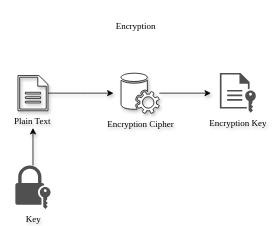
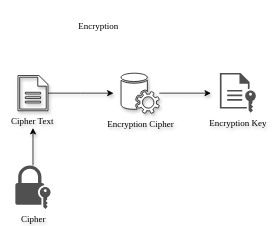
  <mxCell id="0" />
  <mxCell id="1" parent="0" />
  <mxCell id="2" style="edgeStyle=orthogonalEdgeStyle;rounded=0;orthogonalLoop=1;jettySize=auto;html=1;shadow=1;backgroundOutline=0;labelBackgroundColor=none;textShadow=1;" edge="1" parent="1"><mxGeometry relative="1" as="geometry"><mxPoint x="43.5" y="170" as="targetPoint" /><mxPoint x="43.52" y="220" as="sourcePoint" /></mxGeometry></mxCell>
  <mxCell id="3" style="edgeStyle=orthogonalEdgeStyle;rounded=0;orthogonalLoop=1;jettySize=auto;html=1;shadow=1;backgroundOutline=0;labelBackgroundColor=none;textShadow=1;" edge="1" parent="1" source="4"><mxGeometry relative="1" as="geometry"><mxPoint x="151" y="123.5" as="targetPoint" /></mxGeometry></mxCell>
- <mxCell id="4" value="&lt;font face=&quot;JetBrains Mono&quot;&gt;Plain Text&amp;nbsp;&lt;/font&gt;" style="sketch=0;pointerEvents=1;shadow=1;dashed=0;html=1;labelPosition=center;verticalLabelPosition=bottom;verticalAlign=top;outlineConnect=0;align=center;shape=mxgraph.office.concepts.document;backgroundOutline=0;labelBackgroundColor=none;textShadow=1;" vertex="1" parent="1"><mxGeometry x="23.5" y="100" width="40" height="47" as="geometry" /></mxCell>
+ <mxCell id="4" value="&lt;font face=&quot;JetBrains Mono&quot;&gt;Cipher Text&amp;nbsp;&lt;/font&gt;" style="sketch=0;pointerEvents=1;shadow=1;dashed=0;html=1;labelPosition=center;verticalLabelPosition=bottom;verticalAlign=top;outlineConnect=0;align=center;shape=mxgraph.office.concepts.document;backgroundOutline=0;labelBackgroundColor=none;textShadow=1;" vertex="1" parent="1"><mxGeometry x="23.5" y="100" width="40" height="47" as="geometry" /></mxCell>
  <mxCell id="5" style="edgeStyle=orthogonalEdgeStyle;rounded=0;orthogonalLoop=1;jettySize=auto;html=1;shadow=1;backgroundOutline=0;labelBackgroundColor=none;textShadow=1;" edge="1" parent="1" source="6"><mxGeometry relative="1" as="geometry"><mxPoint x="281" y="123.5" as="targetPoint" /></mxGeometry></mxCell>
  <mxCell id="6" value="&lt;font face=&quot;JetBrains Mono&quot;&gt;Encryption Cipher&lt;/font&gt;" style="sketch=0;pointerEvents=1;shadow=1;dashed=0;html=1;labelPosition=center;verticalLabelPosition=bottom;verticalAlign=top;outlineConnect=0;align=center;shape=mxgraph.office.services.central_management_service;backgroundOutline=0;labelBackgroundColor=none;textShadow=1;" vertex="1" parent="1"><mxGeometry x="161" y="96.5" width="51" height="54" as="geometry" /></mxCell>
- <mxCell id="7" value="&lt;font face=&quot;JetBrains Mono&quot;&gt;Encryption&lt;/font&gt;" style="text;html=1;align=center;verticalAlign=middle;whiteSpace=wrap;rounded=0;shadow=1;backgroundOutline=0;labelBackgroundColor=none;" vertex="1" parent="1"><mxGeometry x="151" y="20" width="60" height="30" as="geometry" /></mxCell>
- <mxCell id="8" value="&lt;font face=&quot;JetBrains Mono&quot;&gt;Key&lt;/font&gt;" style="sketch=0;pointerEvents=1;shadow=0;dashed=0;html=1;strokeColor=none;fillColor=#505050;labelPosition=center;verticalLabelPosition=bottom;verticalAlign=top;outlineConnect=0;align=center;shape=mxgraph.office.security.lock_with_key_security;textShadow=1;" vertex="1" parent="1"><mxGeometry x="20" y="220" width="47" height="58" as="geometry" /></mxCell>
+ <mxCell id="7" value="&lt;font face=&quot;JetBrains Mono&quot;&gt;Encryption&lt;/font&gt;" style="text;html=1;align=center;verticalAlign=middle;whiteSpace=wrap;rounded=0;shadow=1;backgroundOutline=0;labelBackgroundColor=none;" vertex="1" parent="1"><mxGeometry x="101" y="20" width="60" height="30" as="geometry" /></mxCell>
+ <mxCell id="8" value="&lt;font face=&quot;JetBrains Mono&quot;&gt;Cipher&lt;/font&gt;" style="sketch=0;pointerEvents=1;shadow=0;dashed=0;html=1;strokeColor=none;fillColor=#505050;labelPosition=center;verticalLabelPosition=bottom;verticalAlign=top;outlineConnect=0;align=center;shape=mxgraph.office.security.lock_with_key_security;textShadow=1;" vertex="1" parent="1"><mxGeometry x="20" y="220" width="47" height="58" as="geometry" /></mxCell>
  <mxCell id="9" value="&lt;font face=&quot;JetBrains Mono&quot;&gt;Encryption Key&lt;/font&gt;" style="sketch=0;pointerEvents=1;shadow=0;dashed=0;html=1;strokeColor=none;fillColor=#505050;labelPosition=center;verticalLabelPosition=bottom;verticalAlign=top;outlineConnect=0;align=center;shape=mxgraph.office.concepts.file_key;textShadow=1;" vertex="1" parent="1"><mxGeometry x="292.92" y="96.5" width="48" height="53" as="geometry" /></mxCell>
